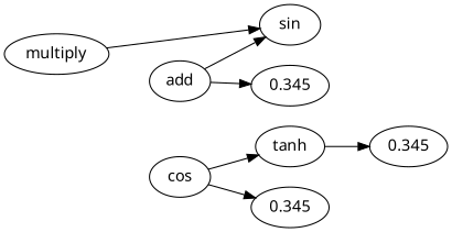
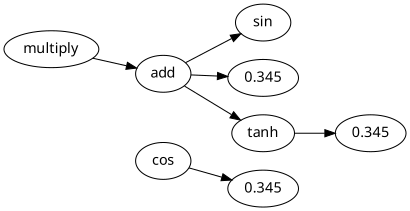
  digraph {
    fontname="Noto Sans"
    rankdir=LR
    node [fontname="Noto Sans"]
    edge [fontname="Noto Sans"]
    n1 [label=multiply]
    n2 [label=sin]
    n3 [label=cos]
    n4 [label=0.345]
    n5 [label=add]
    n6 [label=0.345]
    n7 [label=tanh]
    n8 [label=0.345]
-   n1 -> n2
+   n1 -> n5
    n3 -> n4
    n5 -> n2
    n5 -> n6
-   n3 -> n7
+   n5 -> n7
    n7 -> n8
  }
